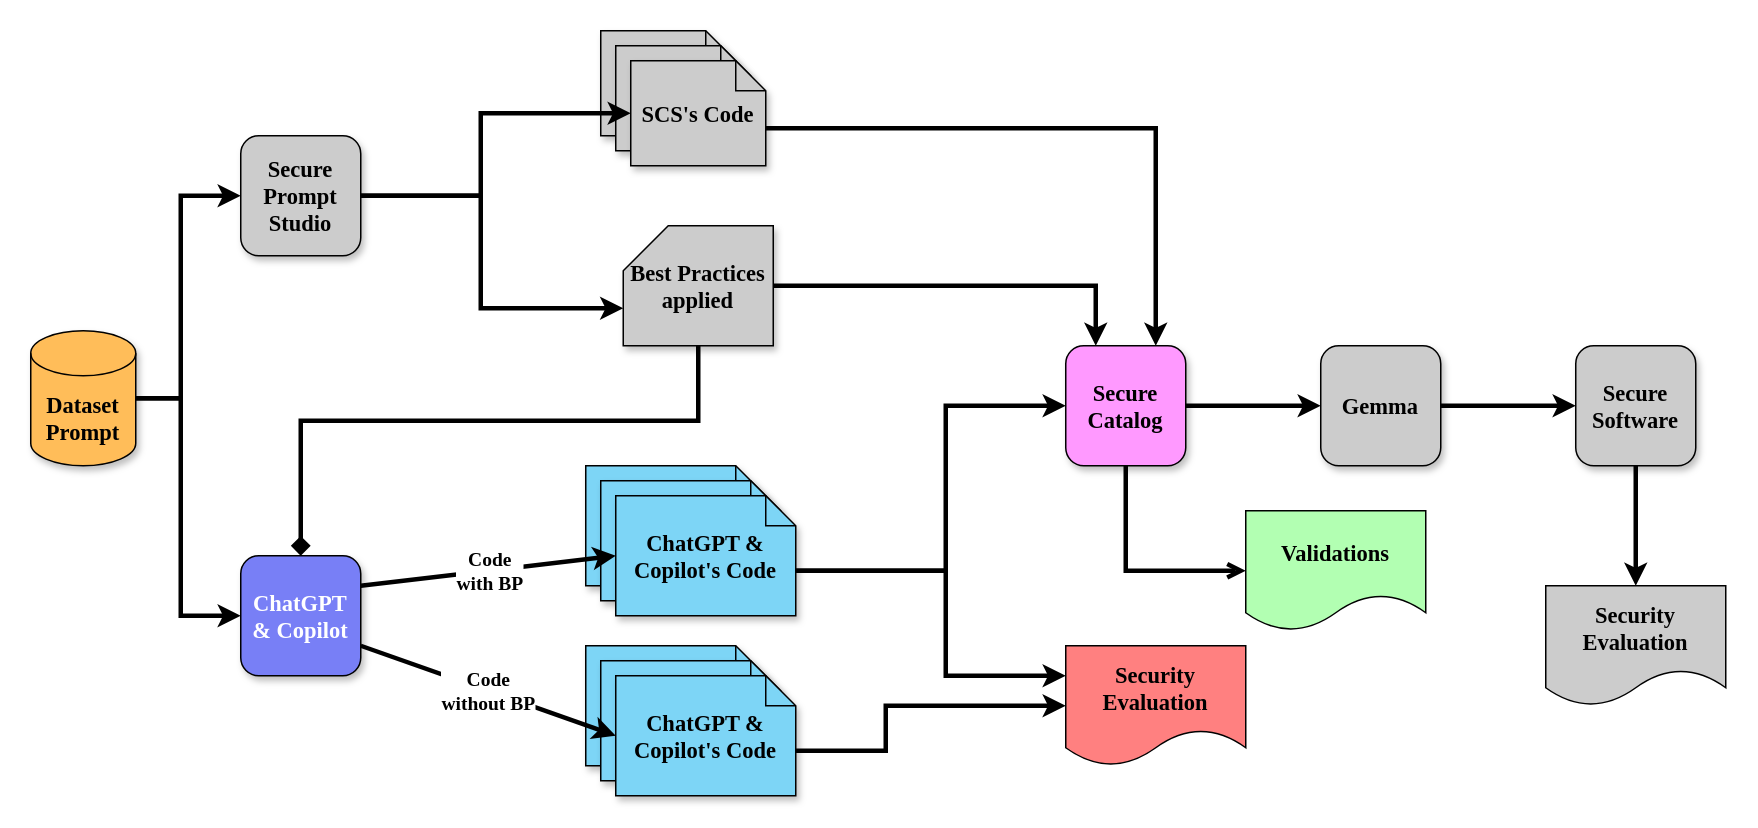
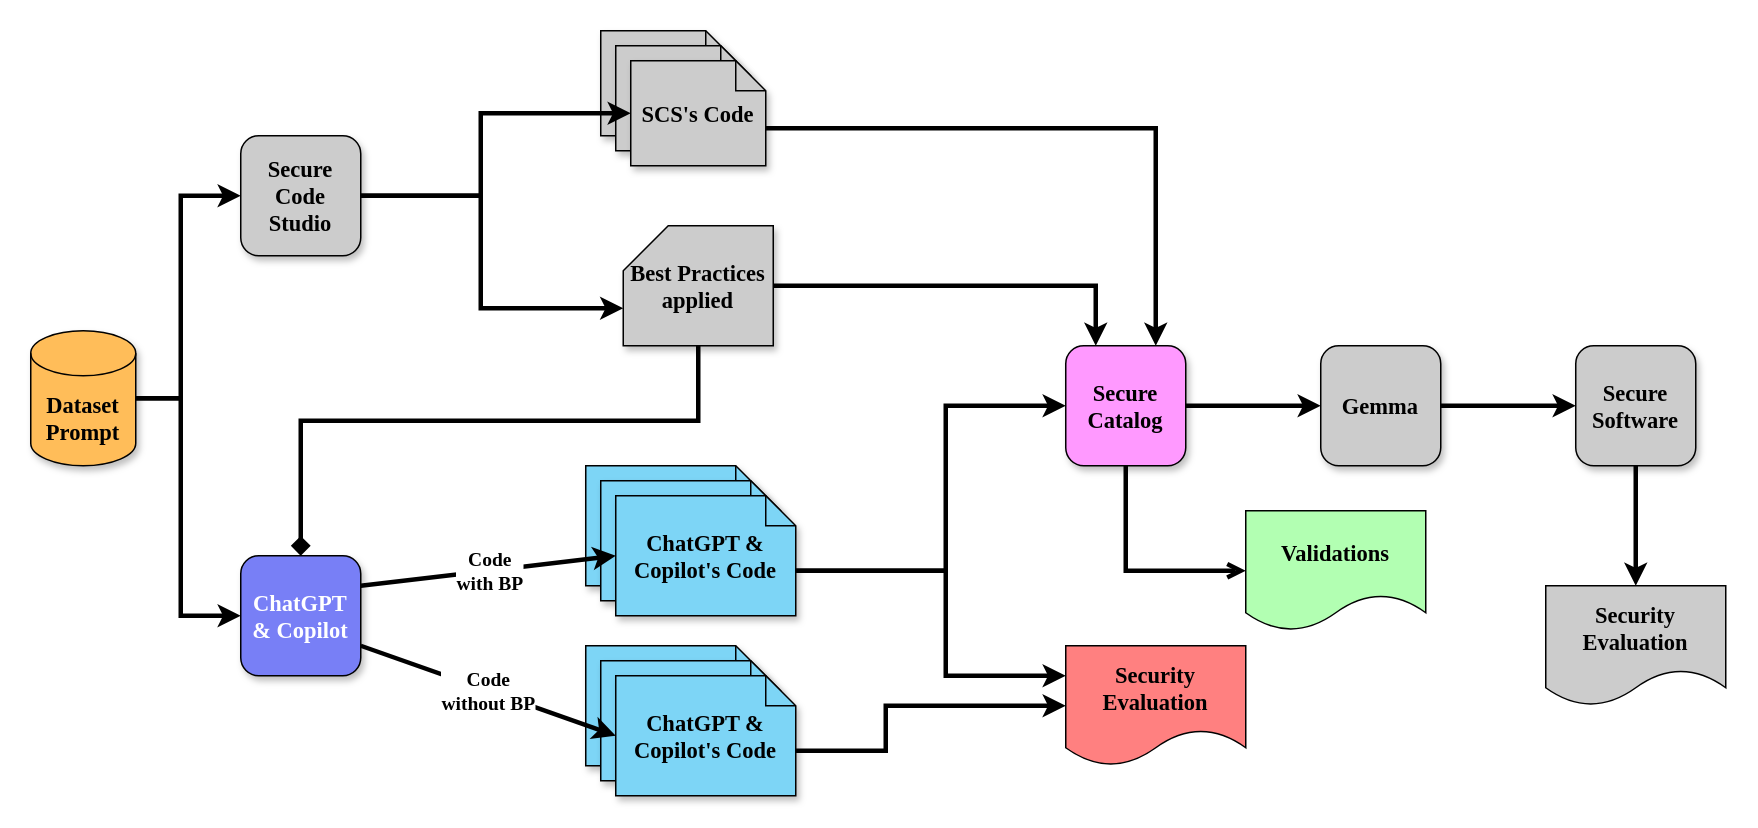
  <mxCell id="0" />
  <mxCell id="1" parent="0" />
  <mxCell id="2" value="&lt;font style=&quot;font-size: 15px;&quot;&gt;Dataset Prompt&lt;/font&gt;" style="shape=cylinder3;whiteSpace=wrap;html=1;boundedLbl=1;backgroundOutline=1;size=15;rounded=0;fillColor=#ffbd59;shadow=1;fontFamily=Tahoma;fontSize=15;fontStyle=1" parent="1" vertex="1"><mxGeometry x="20" y="220" width="70" height="90" as="geometry" /></mxCell>
- <mxCell id="3" value="&lt;font style=&quot;font-size: 15px;&quot;&gt;Secure Prompt Studio&lt;/font&gt;" style="rounded=1;whiteSpace=wrap;html=1;fillColor=#CCCCCC;shadow=1;fontFamily=Tahoma;fontSize=15;fontStyle=1" parent="1" vertex="1"><mxGeometry x="160" y="90" width="80" height="80" as="geometry" /></mxCell>
+ <mxCell id="3" value="&lt;font style=&quot;font-size: 15px;&quot;&gt;Secure Code Studio&lt;/font&gt;" style="rounded=1;whiteSpace=wrap;html=1;fillColor=#CCCCCC;shadow=1;fontFamily=Tahoma;fontSize=15;fontStyle=1" parent="1" vertex="1"><mxGeometry x="160" y="90" width="80" height="80" as="geometry" /></mxCell>
  <mxCell id="4" value="&lt;font style=&quot;font-size: 15px;&quot;&gt;ChatGPT &amp;amp; Copilot&lt;/font&gt;" style="rounded=1;whiteSpace=wrap;html=1;shadow=1;fontColor=#FFFFFF;fillColor=#787ff6;fontFamily=Tahoma;fontSize=15;fontStyle=1" parent="1" vertex="1"><mxGeometry x="160" y="370" width="80" height="80" as="geometry" /></mxCell>
  <mxCell id="5" value="" style="endArrow=classic;html=1;rounded=0;entryX=0;entryY=0.5;entryDx=0;entryDy=0;fontFamily=Tahoma;fontSize=15;exitX=1;exitY=0.5;exitDx=0;exitDy=0;exitPerimeter=0;strokeWidth=3;" parent="1" source="2" target="3" edge="1"><mxGeometry width="50" height="50" relative="1" as="geometry"><mxPoint x="90" y="230" as="sourcePoint" /><mxPoint x="190" y="174" as="targetPoint" /><Array as="points"><mxPoint x="120" y="265" /><mxPoint x="120" y="130" /></Array></mxGeometry></mxCell>
  <mxCell id="6" value="" style="endArrow=classic;html=1;rounded=0;exitX=1;exitY=0.5;exitDx=0;exitDy=0;exitPerimeter=0;entryX=0;entryY=0.5;entryDx=0;entryDy=0;fontFamily=Tahoma;fontSize=15;strokeWidth=3;" parent="1" source="2" target="4" edge="1"><mxGeometry width="50" height="50" relative="1" as="geometry"><mxPoint x="570" y="290" as="sourcePoint" /><mxPoint x="230" y="240" as="targetPoint" /><Array as="points"><mxPoint x="120" y="265" /><mxPoint x="120" y="410" /></Array></mxGeometry></mxCell>
  <mxCell id="7" value="" style="shape=note;size=20;whiteSpace=wrap;html=1;rounded=0;shadow=1;fillColor=#CCCCCC;fontFamily=Tahoma;fontSize=15;fontStyle=1" parent="1" vertex="1"><mxGeometry x="400" y="20" width="90" height="70" as="geometry" /></mxCell>
  <mxCell id="8" value="&lt;font style=&quot;font-size: 15px;&quot;&gt;Best Practices&lt;/font&gt;&lt;div&gt;&lt;font style=&quot;font-size: 15px;&quot;&gt;applied&lt;/font&gt;&lt;/div&gt;" style="shape=card;whiteSpace=wrap;html=1;rounded=0;shadow=1;fillColor=#CCCCCC;fontFamily=Tahoma;fontSize=15;fontStyle=1" parent="1" vertex="1"><mxGeometry x="415" y="150" width="100" height="80" as="geometry" /></mxCell>
  <mxCell id="9" value="&lt;font style=&quot;font-size: 15px;&quot;&gt;Secure Catalog&lt;/font&gt;" style="rounded=1;whiteSpace=wrap;html=1;shadow=1;fillColor=#FF99FF;fontFamily=Tahoma;fontSize=15;fontStyle=1" parent="1" vertex="1"><mxGeometry x="710" y="230" width="80" height="80" as="geometry" /></mxCell>
  <mxCell id="10" value="&lt;font style=&quot;font-size: 15px;&quot;&gt;Gemma&lt;/font&gt;" style="rounded=1;whiteSpace=wrap;html=1;glass=0;shadow=1;fillColor=#CCCCCC;fontFamily=Tahoma;fontSize=15;fontStyle=1" parent="1" vertex="1"><mxGeometry x="880" y="230" width="80" height="80" as="geometry" /></mxCell>
  <mxCell id="11" value="&lt;font style=&quot;font-size: 15px;&quot;&gt;Secure Software&lt;/font&gt;" style="rounded=1;whiteSpace=wrap;html=1;shadow=1;fillColor=#CCCCCC;fontFamily=Tahoma;fontSize=15;fontStyle=1" parent="1" vertex="1"><mxGeometry x="1050" y="230" width="80" height="80" as="geometry" /></mxCell>
  <mxCell id="12" value="" style="endArrow=classic;html=1;rounded=0;exitX=1;exitY=0.5;exitDx=0;exitDy=0;entryX=0;entryY=0.5;entryDx=0;entryDy=0;fontFamily=Tahoma;fontSize=15;strokeWidth=3;" parent="1" source="10" target="11" edge="1"><mxGeometry width="50" height="50" relative="1" as="geometry"><mxPoint x="570" y="290" as="sourcePoint" /><mxPoint x="620" y="240" as="targetPoint" /></mxGeometry></mxCell>
  <mxCell id="13" value="" style="endArrow=classic;html=1;rounded=0;entryX=0.25;entryY=0;entryDx=0;entryDy=0;fontFamily=Tahoma;fontSize=15;exitX=1;exitY=0.5;exitDx=0;exitDy=0;exitPerimeter=0;strokeWidth=3;" parent="1" source="8" target="9" edge="1"><mxGeometry width="50" height="50" relative="1" as="geometry"><mxPoint x="479" y="210" as="sourcePoint" /><mxPoint x="660" y="350" as="targetPoint" /><Array as="points"><mxPoint x="730" y="190" /></Array></mxGeometry></mxCell>
  <mxCell id="14" value="" style="endArrow=classic;html=1;rounded=0;exitX=1;exitY=0.5;exitDx=0;exitDy=0;entryX=0;entryY=0;entryDx=0;entryDy=55;entryPerimeter=0;fontFamily=Tahoma;fontSize=15;strokeWidth=3;targetPerimeterSpacing=0;" parent="1" source="3" target="8" edge="1"><mxGeometry width="50" height="50" relative="1" as="geometry"><mxPoint x="630" y="290" as="sourcePoint" /><mxPoint x="440" y="160" as="targetPoint" /><Array as="points"><mxPoint x="320" y="130" /><mxPoint x="320" y="205" /></Array></mxGeometry></mxCell>
  <mxCell id="15" value="&lt;span style=&quot;font-family: Tahoma; font-size: 15px;&quot;&gt;Security Evaluation&lt;/span&gt;" style="shape=document;whiteSpace=wrap;html=1;boundedLbl=1;fillColor=#FF8080;fontStyle=1" parent="1" vertex="1"><mxGeometry x="710" y="430" width="120" height="80" as="geometry" /></mxCell>
  <mxCell id="16" value="&lt;span style=&quot;font-family: Tahoma; font-size: 15px;&quot;&gt;Validations&lt;/span&gt;" style="shape=document;whiteSpace=wrap;html=1;boundedLbl=1;fillColor=#B2FFB2;fontStyle=1" parent="1" vertex="1"><mxGeometry x="830" y="340" width="120" height="80" as="geometry" /></mxCell>
  <mxCell id="17" value="" style="endArrow=open;html=1;rounded=0;exitX=0.5;exitY=1;exitDx=0;exitDy=0;entryX=0;entryY=0.5;entryDx=0;entryDy=0;strokeWidth=3;" parent="1" source="9" target="16" edge="1"><mxGeometry width="50" height="50" relative="1" as="geometry"><mxPoint x="548" y="330" as="sourcePoint" /><mxPoint x="598" y="280" as="targetPoint" /><Array as="points"><mxPoint x="750" y="380" /></Array></mxGeometry></mxCell>
  <mxCell id="18" value="&lt;font face=&quot;Tahoma&quot; style=&quot;font-size: 15px;&quot;&gt;Security Evaluation&lt;/font&gt;" style="shape=document;whiteSpace=wrap;html=1;boundedLbl=1;fillColor=#CCCCCC;fontStyle=1" parent="1" vertex="1"><mxGeometry x="1030" y="390" width="120" height="80" as="geometry" /></mxCell>
  <mxCell id="19" value="" style="endArrow=classic;html=1;rounded=0;exitX=0.5;exitY=1;exitDx=0;exitDy=0;entryX=0.5;entryY=0;entryDx=0;entryDy=0;strokeWidth=3;" parent="1" source="11" target="18" edge="1"><mxGeometry width="50" height="50" relative="1" as="geometry"><mxPoint x="548" y="330" as="sourcePoint" /><mxPoint x="598" y="280" as="targetPoint" /></mxGeometry></mxCell>
  <mxCell id="20" value="" style="shape=note;size=20;whiteSpace=wrap;html=1;rounded=0;shadow=1;fillColor=#CCCCCC;fontFamily=Tahoma;fontSize=15;fontStyle=1" parent="1" vertex="1"><mxGeometry x="410" y="30" width="90" height="70" as="geometry" /></mxCell>
  <mxCell id="21" value="" style="endArrow=classic;html=1;rounded=0;exitX=0;exitY=0;exitDx=120;exitDy=50;exitPerimeter=0;entryX=0;entryY=0.5;entryDx=0;entryDy=0;strokeWidth=3;" parent="1" source="36" target="15" edge="1"><mxGeometry width="50" height="50" relative="1" as="geometry"><mxPoint x="490" y="470" as="sourcePoint" /><mxPoint x="590" y="270" as="targetPoint" /><Array as="points"><mxPoint x="590" y="500" /><mxPoint x="590" y="470" /></Array></mxGeometry></mxCell>
  <mxCell id="22" value="&lt;font style=&quot;font-size: 15px;&quot;&gt;SCS's Code&lt;/font&gt;" style="shape=note;size=20;whiteSpace=wrap;html=1;rounded=0;shadow=1;fillColor=#CCCCCC;fontFamily=Tahoma;fontSize=15;fontStyle=1" parent="1" vertex="1"><mxGeometry x="420" y="40" width="90" height="70" as="geometry" /></mxCell>
  <mxCell id="23" value="" style="endArrow=classic;html=1;rounded=0;exitX=1;exitY=0.5;exitDx=0;exitDy=0;fontFamily=Tahoma;fontSize=15;strokeWidth=3;entryX=0;entryY=0.5;entryDx=0;entryDy=0;entryPerimeter=0;" parent="1" source="3" target="22" edge="1"><mxGeometry width="50" height="50" relative="1" as="geometry"><mxPoint x="630" y="290" as="sourcePoint" /><mxPoint x="370" y="20" as="targetPoint" /><Array as="points"><mxPoint x="320" y="130" /><mxPoint x="320" y="75" /></Array></mxGeometry></mxCell>
  <mxCell id="24" value="" style="endArrow=classic;html=1;rounded=0;entryX=0.75;entryY=0;entryDx=0;entryDy=0;fontFamily=Tahoma;fontSize=15;exitX=0;exitY=0;exitDx=90;exitDy=45;exitPerimeter=0;strokeWidth=3;" parent="1" source="22" target="9" edge="1"><mxGeometry width="50" height="50" relative="1" as="geometry"><mxPoint x="620" y="60" as="sourcePoint" /><mxPoint x="630" y="40" as="targetPoint" /><Array as="points"><mxPoint x="770" y="85" /></Array></mxGeometry></mxCell>
  <mxCell id="25" value="" style="endArrow=diamond;html=1;rounded=0;exitX=0.5;exitY=1;exitDx=0;exitDy=0;exitPerimeter=0;entryX=0.5;entryY=0;entryDx=0;entryDy=0;strokeWidth=3;" parent="1" source="8" target="4" edge="1"><mxGeometry width="50" height="50" relative="1" as="geometry"><mxPoint x="550" y="320" as="sourcePoint" /><mxPoint x="600" y="270" as="targetPoint" /><Array as="points"><mxPoint x="465" y="280" /><mxPoint x="200" y="280" /></Array></mxGeometry></mxCell>
  <mxCell id="26" value="" style="shape=note;size=20;whiteSpace=wrap;html=1;rounded=0;shadow=1;fillColor=#7DD5F6;fontFamily=Tahoma;fontSize=15;" parent="1" vertex="1"><mxGeometry x="390" y="310" width="120" height="80" as="geometry" /></mxCell>
  <mxCell id="27" value="" style="endArrow=classic;html=1;rounded=0;entryX=0;entryY=0.5;entryDx=0;entryDy=0;strokeWidth=3;exitX=0;exitY=0;exitDx=120;exitDy=50;exitPerimeter=0;" parent="1" source="31" target="9" edge="1"><mxGeometry width="50" height="50" relative="1" as="geometry"><mxPoint x="520" y="340" as="sourcePoint" /><mxPoint x="600" y="220" as="targetPoint" /><Array as="points"><mxPoint x="630" y="380" /><mxPoint x="630" y="270" /></Array></mxGeometry></mxCell>
  <mxCell id="28" value="" style="endArrow=classic;html=1;rounded=0;entryX=0;entryY=0.25;entryDx=0;entryDy=0;strokeWidth=3;exitX=0;exitY=0;exitDx=120;exitDy=50;exitPerimeter=0;" parent="1" source="31" target="15" edge="1"><mxGeometry width="50" height="50" relative="1" as="geometry"><mxPoint x="550" y="320" as="sourcePoint" /><mxPoint x="600" y="220" as="targetPoint" /><Array as="points"><mxPoint x="630" y="380" /><mxPoint x="630" y="450" /></Array></mxGeometry></mxCell>
  <mxCell id="29" value="" style="endArrow=classic;html=1;rounded=0;entryX=0;entryY=0.5;entryDx=0;entryDy=0;exitX=1;exitY=0.5;exitDx=0;exitDy=0;strokeWidth=3;" parent="1" source="9" target="10" edge="1"><mxGeometry width="50" height="50" relative="1" as="geometry"><mxPoint x="550" y="270" as="sourcePoint" /><mxPoint x="600" y="220" as="targetPoint" /></mxGeometry></mxCell>
  <mxCell id="30" value="" style="shape=note;size=20;whiteSpace=wrap;html=1;rounded=0;shadow=1;fillColor=#7DD5F6;fontFamily=Tahoma;fontSize=15;" parent="1" vertex="1"><mxGeometry x="400" y="320" width="120" height="80" as="geometry" /></mxCell>
  <mxCell id="31" value="&lt;font style=&quot;font-size: 15px;&quot;&gt;&lt;b&gt;ChatGPT &amp;amp; Copilot's Code&lt;/b&gt;&lt;/font&gt;" style="shape=note;size=20;whiteSpace=wrap;html=1;rounded=0;shadow=1;fillColor=#7DD5F6;fontFamily=Tahoma;fontSize=15;" parent="1" vertex="1"><mxGeometry x="410" y="330" width="120" height="80" as="geometry" /></mxCell>
  <mxCell id="32" value="" style="endArrow=classic;html=1;rounded=0;strokeWidth=3;entryX=0;entryY=0.5;entryDx=0;entryDy=0;entryPerimeter=0;" parent="1" target="31" edge="1"><mxGeometry relative="1" as="geometry"><mxPoint x="240" y="390" as="sourcePoint" /><mxPoint x="330" y="340" as="targetPoint" /></mxGeometry></mxCell>
  <mxCell id="33" value="&lt;font style=&quot;font-size: 13px;&quot; face=&quot;Tahoma&quot;&gt;&lt;b&gt;Code&lt;/b&gt;&lt;/font&gt;&lt;div&gt;&lt;font style=&quot;font-size: 13px;&quot; face=&quot;Tahoma&quot;&gt;&lt;b&gt;with BP&lt;/b&gt;&lt;/font&gt;&lt;/div&gt;" style="edgeLabel;resizable=0;html=1;;align=center;verticalAlign=middle;" parent="32" connectable="0" vertex="1"><mxGeometry relative="1" as="geometry" /></mxCell>
  <mxCell id="34" value="" style="shape=note;size=20;whiteSpace=wrap;html=1;rounded=0;shadow=1;fillColor=#7DD5F6;fontFamily=Tahoma;fontSize=15;" parent="1" vertex="1"><mxGeometry x="390" y="430" width="120" height="80" as="geometry" /></mxCell>
  <mxCell id="35" value="" style="shape=note;size=20;whiteSpace=wrap;html=1;rounded=0;shadow=1;fillColor=#7DD5F6;fontFamily=Tahoma;fontSize=15;" parent="1" vertex="1"><mxGeometry x="400" y="440" width="120" height="80" as="geometry" /></mxCell>
  <mxCell id="36" value="&lt;font style=&quot;font-size: 15px;&quot;&gt;&lt;b&gt;ChatGPT &amp;amp; Copilot's Code&lt;/b&gt;&lt;/font&gt;" style="shape=note;size=20;whiteSpace=wrap;html=1;rounded=0;shadow=1;fillColor=#7DD5F6;fontFamily=Tahoma;fontSize=15;" parent="1" vertex="1"><mxGeometry x="410" y="450" width="120" height="80" as="geometry" /></mxCell>
  <mxCell id="37" value="" style="endArrow=classic;html=1;rounded=0;strokeWidth=3;exitX=1;exitY=0.75;exitDx=0;exitDy=0;entryX=0;entryY=0.5;entryDx=0;entryDy=0;entryPerimeter=0;" parent="1" source="4" target="36" edge="1"><mxGeometry relative="1" as="geometry"><mxPoint x="250" y="400" as="sourcePoint" /><mxPoint x="300" y="520" as="targetPoint" /></mxGeometry></mxCell>
  <mxCell id="38" value="&lt;font style=&quot;font-size: 13px;&quot; face=&quot;Tahoma&quot;&gt;&lt;b&gt;Code&lt;/b&gt;&lt;/font&gt;&lt;div&gt;&lt;font style=&quot;font-size: 13px;&quot; face=&quot;Tahoma&quot;&gt;&lt;b&gt;without BP&lt;/b&gt;&lt;/font&gt;&lt;/div&gt;" style="edgeLabel;resizable=0;html=1;;align=center;verticalAlign=middle;" parent="37" connectable="0" vertex="1"><mxGeometry relative="1" as="geometry" /></mxCell>
